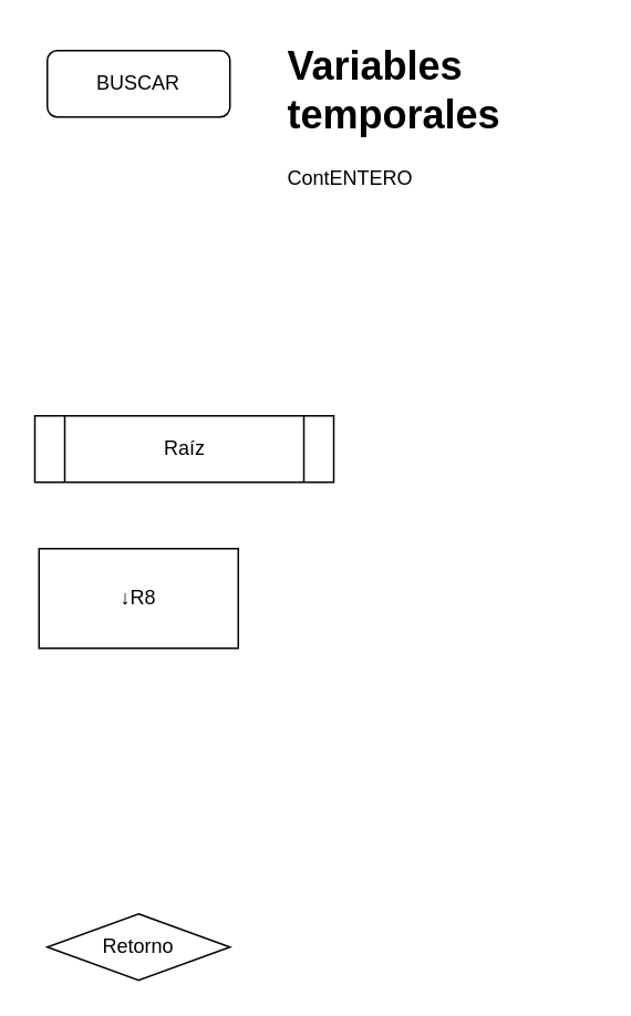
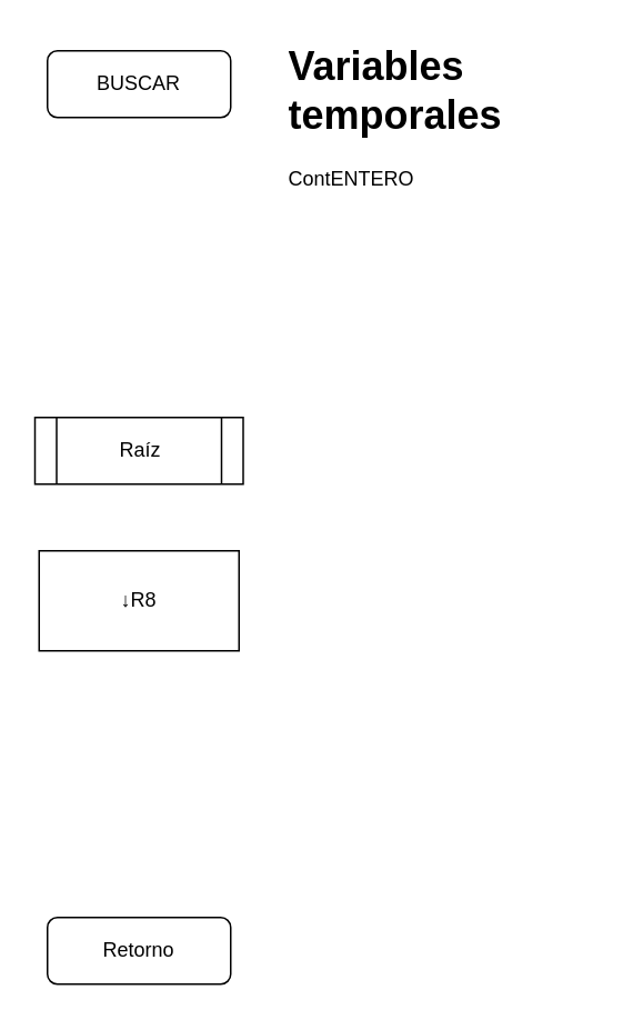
  <mxCell id="0" />
  <mxCell id="1" parent="0" />
  <mxCell id="2" value="BUSCAR" style="rounded=1;whiteSpace=wrap;html=1;" vertex="1" parent="1"><mxGeometry x="28" y="30" width="110" height="40" as="geometry" /></mxCell>
- <mxCell id="3" value="Retorno" style="rhombus;whiteSpace=wrap;html=1;" vertex="1" parent="1"><mxGeometry x="28" y="550" width="110" height="40" as="geometry" /></mxCell>
- <mxCell id="4" value="Raíz" style="shape=process;whiteSpace=wrap;html=1;backgroundOutline=1;" vertex="1" parent="1"><mxGeometry x="20.5" y="250" width="180" height="40" as="geometry" /></mxCell>
+ <mxCell id="3" value="Retorno" style="rounded=1;whiteSpace=wrap;html=1;" vertex="1" parent="1"><mxGeometry x="28" y="550" width="110" height="40" as="geometry" /></mxCell>
+ <mxCell id="4" value="Raíz" style="shape=process;whiteSpace=wrap;html=1;backgroundOutline=1;" vertex="1" parent="1"><mxGeometry x="20.5" y="250" width="125" height="40" as="geometry" /></mxCell>
  <mxCell id="5" value="↓R8" style="rounded=0;whiteSpace=wrap;html=1;" vertex="1" parent="1"><mxGeometry x="23" y="330" width="120" height="60" as="geometry" /></mxCell>
  <mxCell id="6" value="&lt;h1&gt;Variables temporales&lt;br&gt;&lt;/h1&gt;&lt;p&gt;ContENTERO&lt;/p&gt;&lt;p&gt;&lt;br&gt;&lt;/p&gt;" style="text;html=1;strokeColor=none;fillColor=none;spacing=5;spacingTop=-20;whiteSpace=wrap;overflow=hidden;rounded=0;" vertex="1" parent="1"><mxGeometry x="168" y="20" width="190" height="120" as="geometry" /></mxCell>
